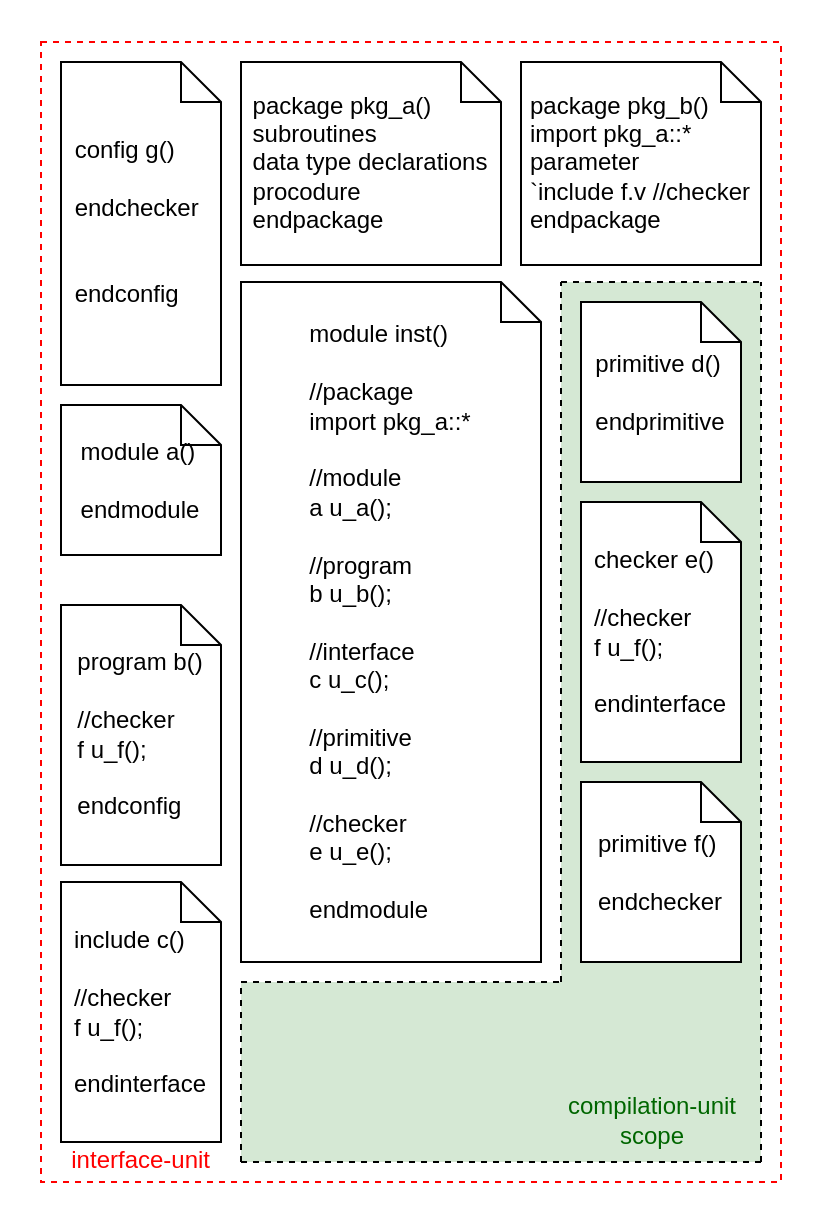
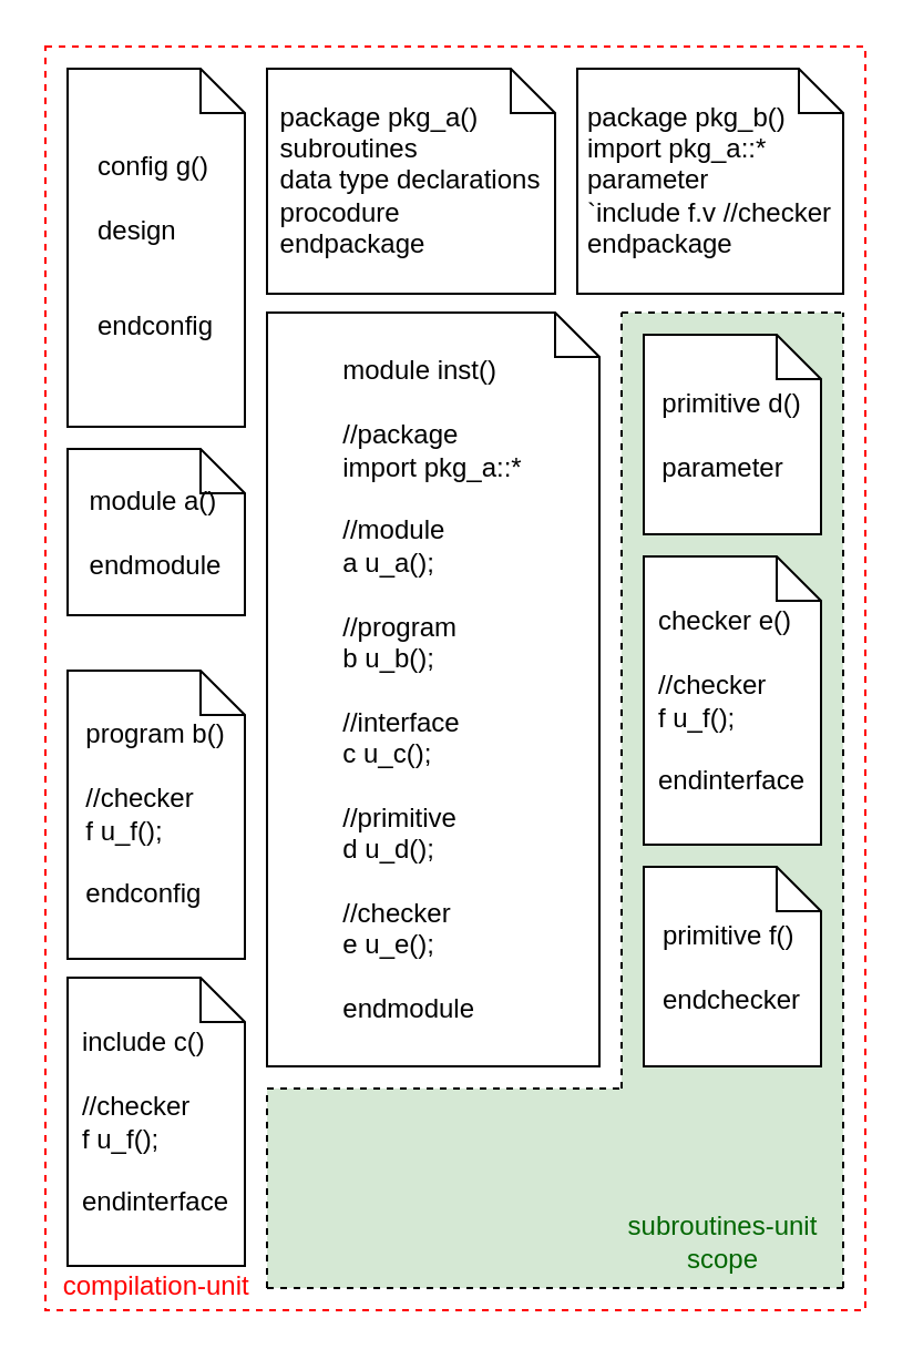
  <mxCell id="0" />
  <mxCell id="1" parent="0" />
  <mxCell id="2" value="" style="rounded=0;whiteSpace=wrap;html=1;dashed=1;strokeColor=#FF0000;gradientColor=#ffffff;fillColor=none;strokeWidth=1;" vertex="1" parent="1"><mxGeometry x="20" y="20.5" width="370" height="570" as="geometry" /></mxCell>
- <mxCell id="3" value="&lt;font color=&quot;#ff0000&quot;&gt;interface-unit&amp;nbsp;&lt;/font&gt;" style="text;html=1;strokeColor=none;fillColor=none;align=center;verticalAlign=middle;whiteSpace=wrap;rounded=0;shadow=0;glass=0;dashed=1;opacity=50;" vertex="1" parent="1"><mxGeometry x="27" y="569.5" width="90" height="20" as="geometry" /></mxCell>
+ <mxCell id="3" value="&lt;font color=&quot;#ff0000&quot;&gt;compilation-unit&amp;nbsp;&lt;/font&gt;" style="text;html=1;strokeColor=none;fillColor=none;align=center;verticalAlign=middle;whiteSpace=wrap;rounded=0;shadow=0;glass=0;dashed=1;opacity=50;" vertex="1" parent="1"><mxGeometry x="27" y="569.5" width="90" height="20" as="geometry" /></mxCell>
  <mxCell id="4" value="" style="group;fillColor=#d5e8d4;" vertex="1" connectable="0" parent="1"><mxGeometry x="280" y="140.5" width="100" height="440" as="geometry" /></mxCell>
  <mxCell id="5" value="" style="endArrow=none;html=1;dashed=1;" edge="1" parent="4"><mxGeometry x="-160" width="50" height="50" as="geometry"><mxPoint as="sourcePoint" /><mxPoint x="100" as="targetPoint" /></mxGeometry></mxCell>
  <mxCell id="6" value="" style="endArrow=none;html=1;dashed=1;" edge="1" parent="4"><mxGeometry x="-150" y="10" width="50" height="50" as="geometry"><mxPoint y="350" as="sourcePoint" /><mxPoint as="targetPoint" /></mxGeometry></mxCell>
  <mxCell id="7" value="" style="endArrow=none;html=1;dashed=1;" edge="1" parent="4"><mxGeometry x="-140" y="20" width="50" height="50" as="geometry"><mxPoint x="100" y="440" as="sourcePoint" /><mxPoint x="100" as="targetPoint" /></mxGeometry></mxCell>
  <mxCell id="8" value="" style="endArrow=none;html=1;dashed=1;" edge="1" parent="4"><mxGeometry x="1" width="50" height="50" as="geometry"><mxPoint x="1" y="440" as="sourcePoint" /><mxPoint x="100" y="440" as="targetPoint" /></mxGeometry></mxCell>
  <mxCell id="9" value="" style="group;fillColor=#d5e8d4;" vertex="1" connectable="0" parent="1"><mxGeometry x="120" y="490.5" width="160" height="90" as="geometry" /></mxCell>
  <mxCell id="10" value="" style="endArrow=none;html=1;dashed=1;" edge="1" parent="9"><mxGeometry y="-350" width="50" height="50" as="geometry"><mxPoint y="90" as="sourcePoint" /><mxPoint x="160" y="90" as="targetPoint" /></mxGeometry></mxCell>
  <mxCell id="11" value="" style="endArrow=none;html=1;dashed=1;" edge="1" parent="9"><mxGeometry y="-350" width="50" height="50" as="geometry"><mxPoint y="90" as="sourcePoint" /><mxPoint as="targetPoint" /></mxGeometry></mxCell>
  <mxCell id="12" value="" style="endArrow=none;html=1;dashed=1;" edge="1" parent="9"><mxGeometry y="-350" width="50" height="50" as="geometry"><mxPoint as="sourcePoint" /><mxPoint x="160" as="targetPoint" /></mxGeometry></mxCell>
  <mxCell id="13" value="&lt;div style=&quot;text-align: left&quot;&gt;&lt;span&gt;module inst()&lt;/span&gt;&lt;/div&gt;&lt;div style=&quot;text-align: left&quot;&gt;&lt;br&gt;&lt;/div&gt;&lt;div style=&quot;text-align: left&quot;&gt;//package&lt;/div&gt;&lt;div style=&quot;text-align: left&quot;&gt;import pkg_a::*&lt;/div&gt;&lt;div style=&quot;text-align: left&quot;&gt;&lt;br&gt;&lt;/div&gt;&lt;div style=&quot;text-align: left&quot;&gt;//module&lt;/div&gt;&lt;div style=&quot;text-align: left&quot;&gt;a u_a();&lt;/div&gt;&lt;div style=&quot;text-align: left&quot;&gt;&lt;br&gt;&lt;/div&gt;&lt;div style=&quot;text-align: left&quot;&gt;//program&lt;/div&gt;&lt;div style=&quot;text-align: left&quot;&gt;b u_b();&lt;/div&gt;&lt;div style=&quot;text-align: left&quot;&gt;&lt;br&gt;&lt;/div&gt;&lt;div style=&quot;text-align: left&quot;&gt;//interface&lt;/div&gt;&lt;div style=&quot;text-align: left&quot;&gt;c u_c();&lt;/div&gt;&lt;div style=&quot;text-align: left&quot;&gt;&lt;br&gt;&lt;/div&gt;&lt;div style=&quot;text-align: left&quot;&gt;//primitive&lt;/div&gt;&lt;div style=&quot;text-align: left&quot;&gt;d u_d();&lt;/div&gt;&lt;div style=&quot;text-align: left&quot;&gt;&lt;br&gt;&lt;/div&gt;&lt;div style=&quot;text-align: left&quot;&gt;//checker&lt;/div&gt;&lt;div style=&quot;text-align: left&quot;&gt;e u_e();&lt;/div&gt;&lt;div style=&quot;text-align: left&quot;&gt;&lt;br&gt;&lt;/div&gt;&lt;div style=&quot;text-align: left&quot;&gt;&lt;span&gt;endmodule&lt;/span&gt;&lt;/div&gt;" style="shape=note;size=20;whiteSpace=wrap;html=1;" vertex="1" parent="1"><mxGeometry x="120" y="140.5" width="150" height="340" as="geometry" /></mxCell>
  <mxCell id="14" value="&lt;div style=&quot;text-align: left&quot;&gt;module a()&lt;/div&gt;&lt;div style=&quot;text-align: left&quot;&gt;&lt;br&gt;&lt;/div&gt;&lt;div style=&quot;text-align: left&quot;&gt;endmodule&lt;/div&gt;" style="shape=note;size=20;whiteSpace=wrap;html=1;" vertex="1" parent="1"><mxGeometry x="30" y="202" width="80" height="75" as="geometry" /></mxCell>
  <mxCell id="15" value="&lt;div style=&quot;text-align: left&quot;&gt;program b()&lt;/div&gt;&lt;div style=&quot;text-align: left&quot;&gt;&lt;div&gt;&lt;br&gt;&lt;/div&gt;&lt;div&gt;//checker&lt;/div&gt;&lt;div&gt;f u_f();&lt;/div&gt;&lt;/div&gt;&lt;div style=&quot;text-align: left&quot;&gt;&lt;br&gt;&lt;/div&gt;&lt;div style=&quot;text-align: left&quot;&gt;endconfig&lt;/div&gt;" style="shape=note;size=20;whiteSpace=wrap;html=1;" vertex="1" parent="1"><mxGeometry x="30" y="302" width="80" height="130" as="geometry" /></mxCell>
  <mxCell id="16" value="&lt;div style=&quot;text-align: left&quot;&gt;include c()&lt;/div&gt;&lt;div style=&quot;text-align: left&quot;&gt;&lt;div&gt;&lt;br&gt;&lt;/div&gt;&lt;div&gt;//checker&lt;/div&gt;&lt;div&gt;f u_f();&lt;/div&gt;&lt;/div&gt;&lt;div style=&quot;text-align: left&quot;&gt;&lt;br&gt;&lt;/div&gt;&lt;div style=&quot;text-align: left&quot;&gt;endinterface&lt;/div&gt;" style="shape=note;size=20;whiteSpace=wrap;html=1;" vertex="1" parent="1"><mxGeometry x="30" y="440.5" width="80" height="130" as="geometry" /></mxCell>
  <mxCell id="17" value="&lt;div style=&quot;text-align: left&quot;&gt;checker e()&lt;/div&gt;&lt;div style=&quot;text-align: left&quot;&gt;&lt;div&gt;&lt;br&gt;&lt;/div&gt;&lt;div&gt;//checker&lt;/div&gt;&lt;div&gt;f u_f();&lt;/div&gt;&lt;/div&gt;&lt;div style=&quot;text-align: left&quot;&gt;&lt;br&gt;&lt;/div&gt;&lt;div style=&quot;text-align: left&quot;&gt;endinterface&lt;/div&gt;" style="shape=note;size=20;whiteSpace=wrap;html=1;" vertex="1" parent="1"><mxGeometry x="290" y="250.5" width="80" height="130" as="geometry" /></mxCell>
- <mxCell id="18" value="&lt;div style=&quot;text-align: left&quot;&gt;primitive d()&lt;/div&gt;&lt;div style=&quot;text-align: left&quot;&gt;&lt;br&gt;&lt;/div&gt;&lt;div style=&quot;text-align: left&quot;&gt;endprimitive&lt;/div&gt;" style="shape=note;size=20;whiteSpace=wrap;html=1;" vertex="1" parent="1"><mxGeometry x="290" y="150.5" width="80" height="90" as="geometry" /></mxCell>
+ <mxCell id="18" value="&lt;div style=&quot;text-align: left&quot;&gt;primitive d()&lt;/div&gt;&lt;div style=&quot;text-align: left&quot;&gt;&lt;br&gt;&lt;/div&gt;&lt;div style=&quot;text-align: left&quot;&gt;parameter&lt;/div&gt;" style="shape=note;size=20;whiteSpace=wrap;html=1;" vertex="1" parent="1"><mxGeometry x="290" y="150.5" width="80" height="90" as="geometry" /></mxCell>
  <mxCell id="19" value="&lt;div style=&quot;text-align: left&quot;&gt;primitive f()&lt;/div&gt;&lt;div style=&quot;text-align: left&quot;&gt;&lt;br&gt;&lt;/div&gt;&lt;div style=&quot;text-align: left&quot;&gt;endchecker&lt;/div&gt;" style="shape=note;size=20;whiteSpace=wrap;html=1;" vertex="1" parent="1"><mxGeometry x="290" y="390.5" width="80" height="90" as="geometry" /></mxCell>
- <mxCell id="20" value="&lt;font color=&quot;#006600&quot;&gt;compilation-unit scope&lt;/font&gt;" style="text;html=1;strokeColor=none;fillColor=none;align=center;verticalAlign=middle;whiteSpace=wrap;rounded=0;shadow=0;glass=0;dashed=1;opacity=50;" vertex="1" parent="1"><mxGeometry x="281" y="549.5" width="90" height="20" as="geometry" /></mxCell>
+ <mxCell id="20" value="&lt;font color=&quot;#006600&quot;&gt;subroutines-unit scope&lt;/font&gt;" style="text;html=1;strokeColor=none;fillColor=none;align=center;verticalAlign=middle;whiteSpace=wrap;rounded=0;shadow=0;glass=0;dashed=1;opacity=50;" vertex="1" parent="1"><mxGeometry x="281" y="549.5" width="90" height="20" as="geometry" /></mxCell>
  <mxCell id="21" value="&lt;div style=&quot;text-align: left&quot;&gt;package pkg_b()&lt;/div&gt;&lt;div style=&quot;text-align: left&quot;&gt;import pkg_a::*&lt;/div&gt;&lt;div style=&quot;text-align: left&quot;&gt;parameter&lt;/div&gt;&lt;div style=&quot;text-align: left&quot;&gt;`include f.v //checker&lt;/div&gt;&lt;div style=&quot;text-align: left&quot;&gt;endpackage&lt;/div&gt;" style="shape=note;size=20;whiteSpace=wrap;html=1;" vertex="1" parent="1"><mxGeometry x="260" y="30.5" width="120" height="101.5" as="geometry" /></mxCell>
  <mxCell id="22" value="&lt;div style=&quot;text-align: left&quot;&gt;package pkg_a()&lt;/div&gt;&lt;div style=&quot;text-align: left&quot;&gt;&lt;div&gt;subroutines&lt;/div&gt;&lt;div&gt;data type declarations&lt;br&gt;&lt;/div&gt;&lt;div&gt;procodure&lt;/div&gt;&lt;/div&gt;&lt;div style=&quot;text-align: left&quot;&gt;endpackage&lt;/div&gt;" style="shape=note;size=20;whiteSpace=wrap;html=1;" vertex="1" parent="1"><mxGeometry x="120" y="30.5" width="130" height="101.5" as="geometry" /></mxCell>
- <mxCell id="23" value="&lt;div style=&quot;text-align: left&quot;&gt;config g()&lt;/div&gt;&lt;div style=&quot;text-align: left&quot;&gt;&lt;br&gt;&lt;/div&gt;&lt;div style=&quot;text-align: left&quot;&gt;endchecker&amp;nbsp;&lt;/div&gt;&lt;div style=&quot;text-align: left&quot;&gt;&lt;br&gt;&lt;/div&gt;&lt;div style=&quot;text-align: left&quot;&gt;&lt;br&gt;&lt;/div&gt;&lt;div style=&quot;text-align: left&quot;&gt;endconfig&lt;/div&gt;" style="shape=note;size=20;whiteSpace=wrap;html=1;" vertex="1" parent="1"><mxGeometry x="30" y="30.5" width="80" height="161.5" as="geometry" /></mxCell>
+ <mxCell id="23" value="&lt;div style=&quot;text-align: left&quot;&gt;config g()&lt;/div&gt;&lt;div style=&quot;text-align: left&quot;&gt;&lt;br&gt;&lt;/div&gt;&lt;div style=&quot;text-align: left&quot;&gt;design&amp;nbsp;&lt;/div&gt;&lt;div style=&quot;text-align: left&quot;&gt;&lt;br&gt;&lt;/div&gt;&lt;div style=&quot;text-align: left&quot;&gt;&lt;br&gt;&lt;/div&gt;&lt;div style=&quot;text-align: left&quot;&gt;endconfig&lt;/div&gt;" style="shape=note;size=20;whiteSpace=wrap;html=1;" vertex="1" parent="1"><mxGeometry x="30" y="30.5" width="80" height="161.5" as="geometry" /></mxCell>
